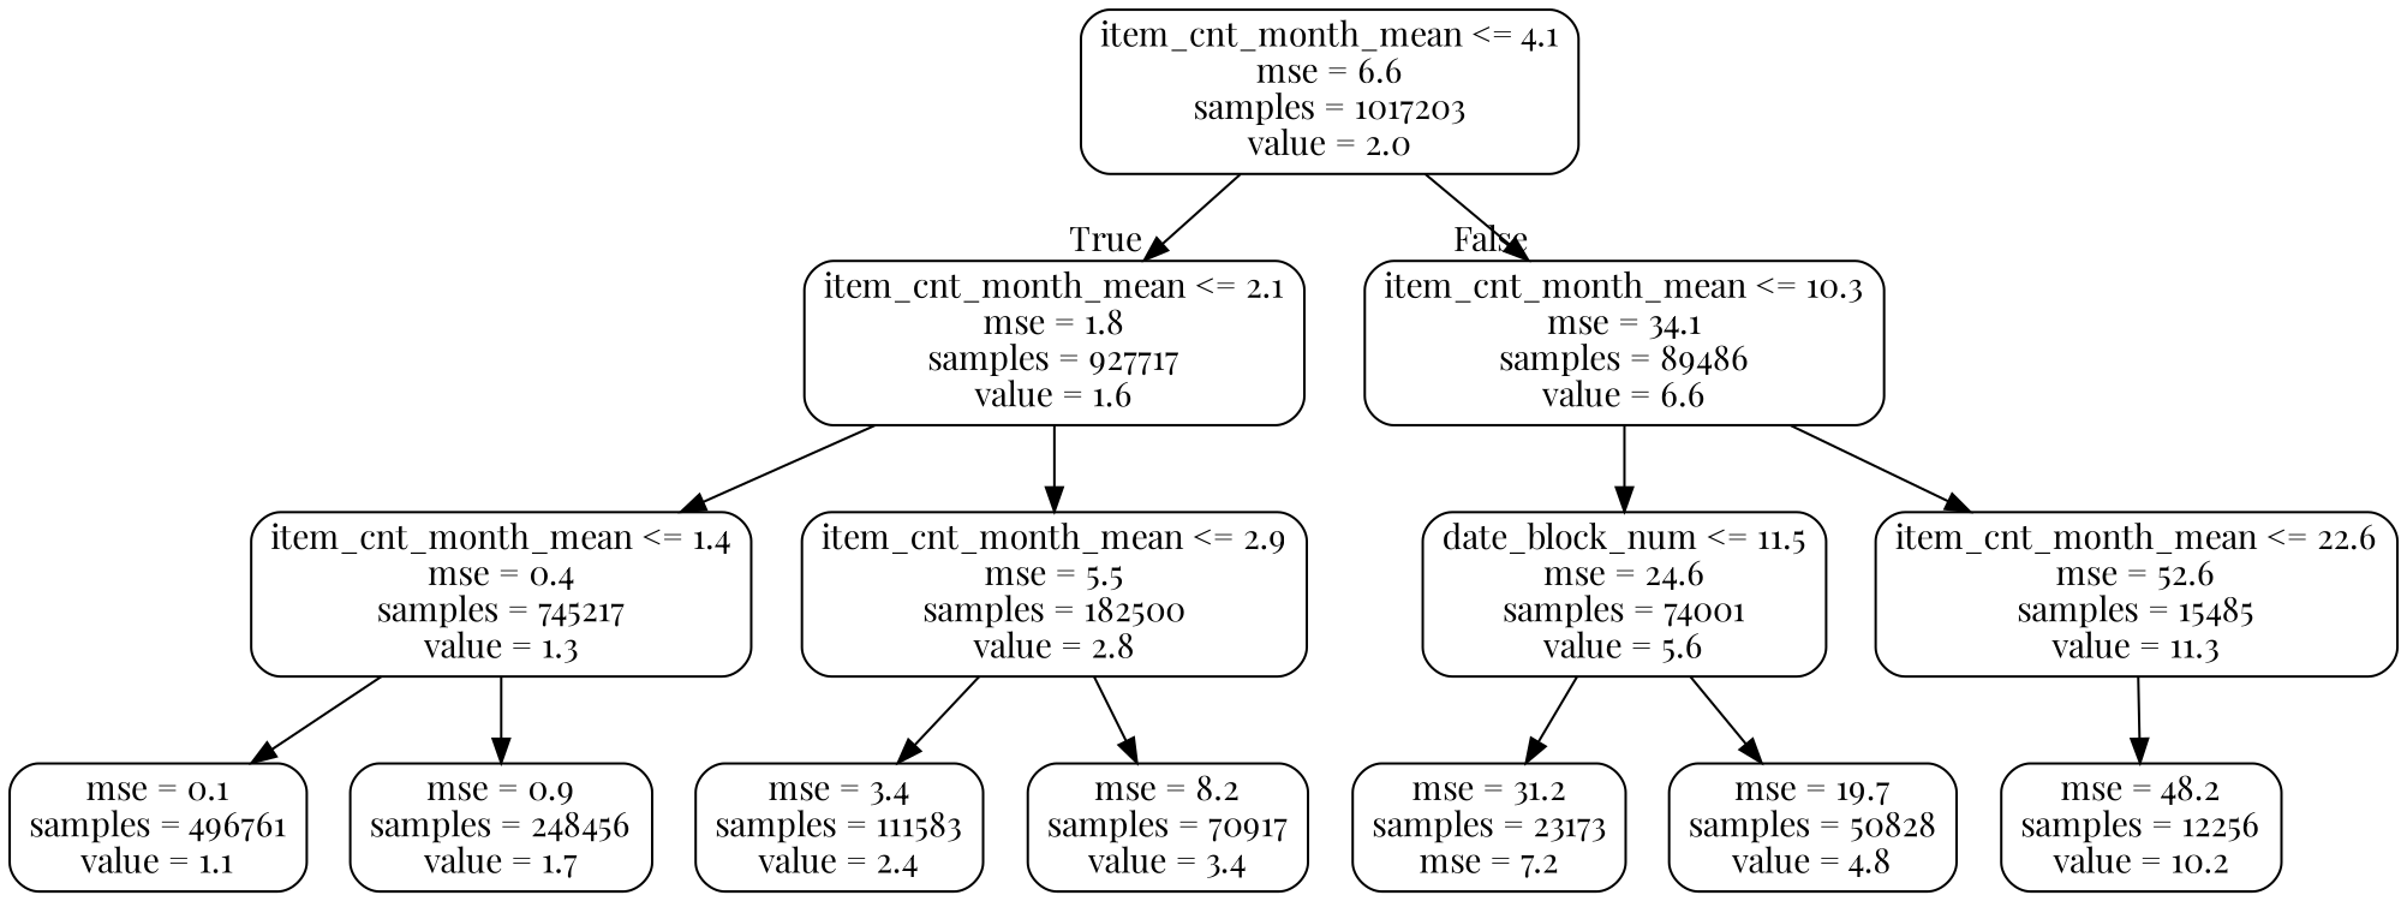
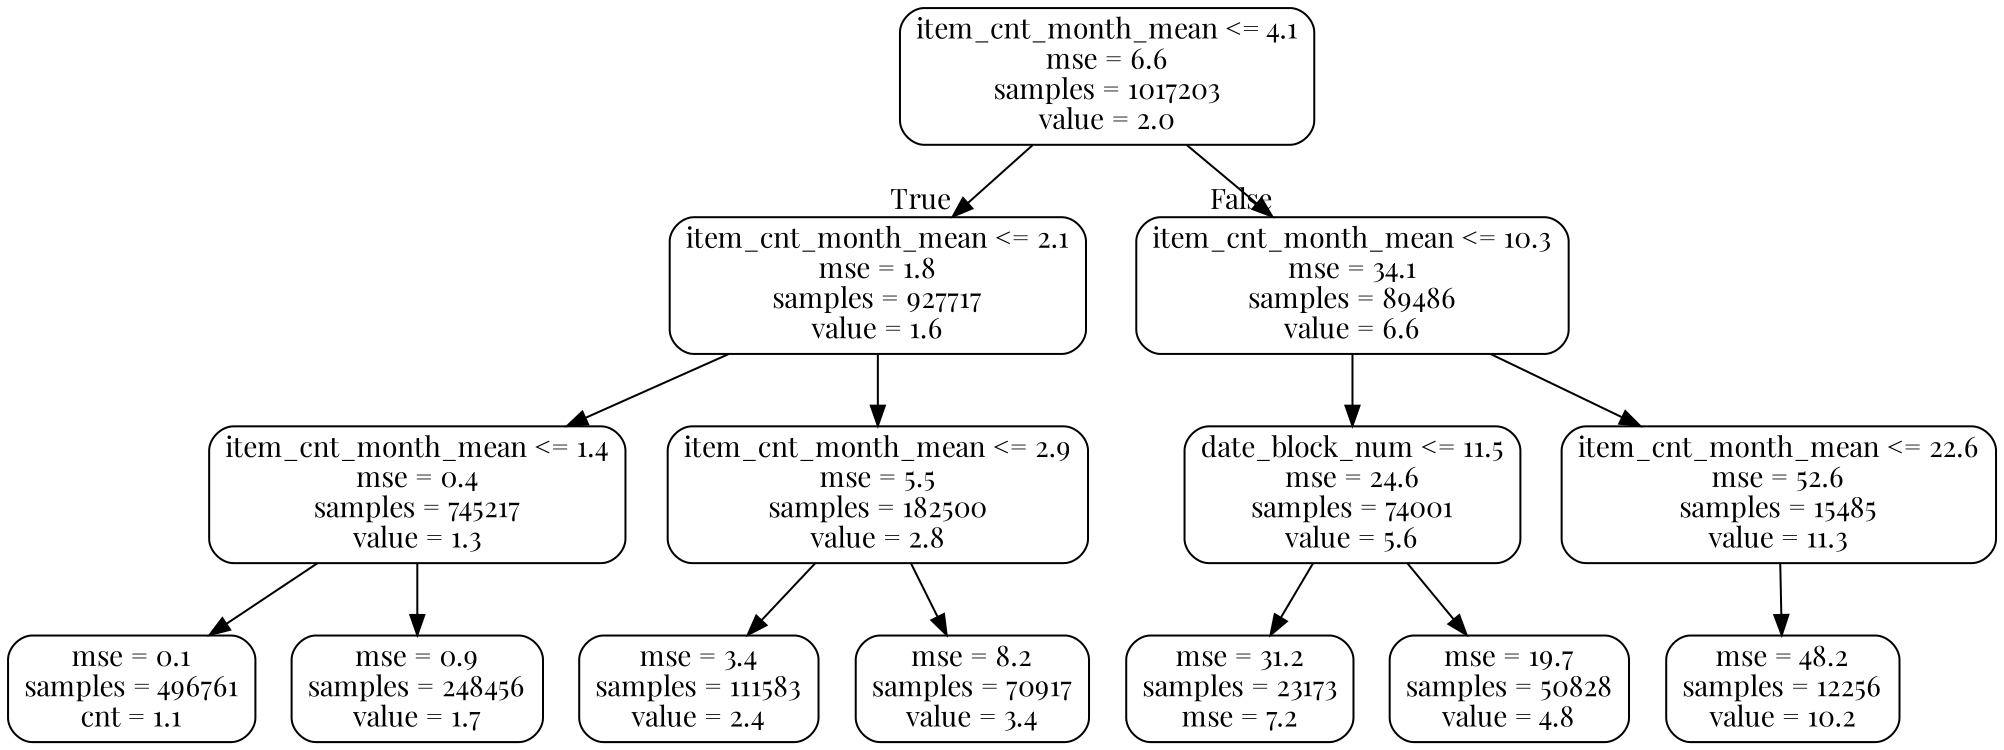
  digraph {
    fontname="Playfair Display"
    node [color=black fontname="Playfair Display" shape=box style=rounded]
    edge [fontname="Playfair Display"]
    n1 [label="item_cnt_month_mean <= 4.1\nmse = 6.6\nsamples = 1017203\nvalue = 2.0"]
    n2 [label="item_cnt_month_mean <= 2.1\nmse = 1.8\nsamples = 927717\nvalue = 1.6"]
    n3 [label="item_cnt_month_mean <= 10.3\nmse = 34.1\nsamples = 89486\nvalue = 6.6"]
    n4 [label="item_cnt_month_mean <= 1.4\nmse = 0.4\nsamples = 745217\nvalue = 1.3"]
    n5 [label="item_cnt_month_mean <= 2.9\nmse = 5.5\nsamples = 182500\nvalue = 2.8"]
    n6 [label="date_block_num <= 11.5\nmse = 24.6\nsamples = 74001\nvalue = 5.6"]
    n7 [label="item_cnt_month_mean <= 22.6\nmse = 52.6\nsamples = 15485\nvalue = 11.3"]
-   n8 [label="mse = 0.1\nsamples = 496761\nvalue = 1.1"]
+   n8 [label="mse = 0.1\nsamples = 496761\ncnt = 1.1"]
    n9 [label="mse = 0.9\nsamples = 248456\nvalue = 1.7"]
    n10 [label="mse = 3.4\nsamples = 111583\nvalue = 2.4"]
    n11 [label="mse = 8.2\nsamples = 70917\nvalue = 3.4"]
    n12 [label="mse = 31.2\nsamples = 23173\nmse = 7.2"]
    n13 [label="mse = 19.7\nsamples = 50828\nvalue = 4.8"]
    n14 [label="mse = 48.2\nsamples = 12256\nvalue = 10.2"]
    n1 -> n2 [headlabel=True labelangle=45 labeldistance=2.5]
    n1 -> n3 [headlabel=False labelangle=-45 labeldistance=2.5]
    n2 -> n4
    n2 -> n5
    n3 -> n6
    n3 -> n7
    n4 -> n8
    n4 -> n9
    n5 -> n10
    n5 -> n11
    n6 -> n12
    n6 -> n13
    n7 -> n14
  }
